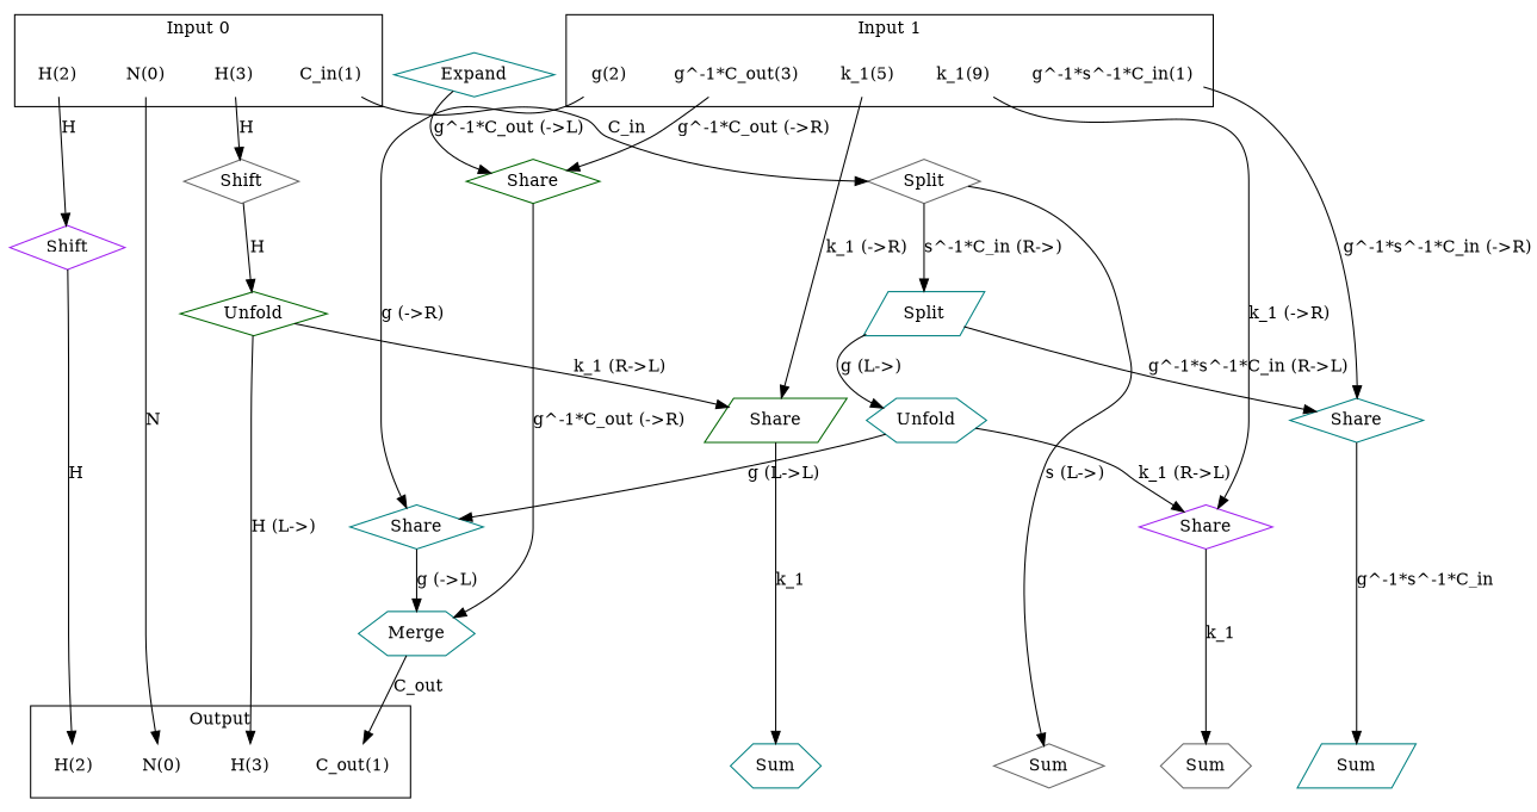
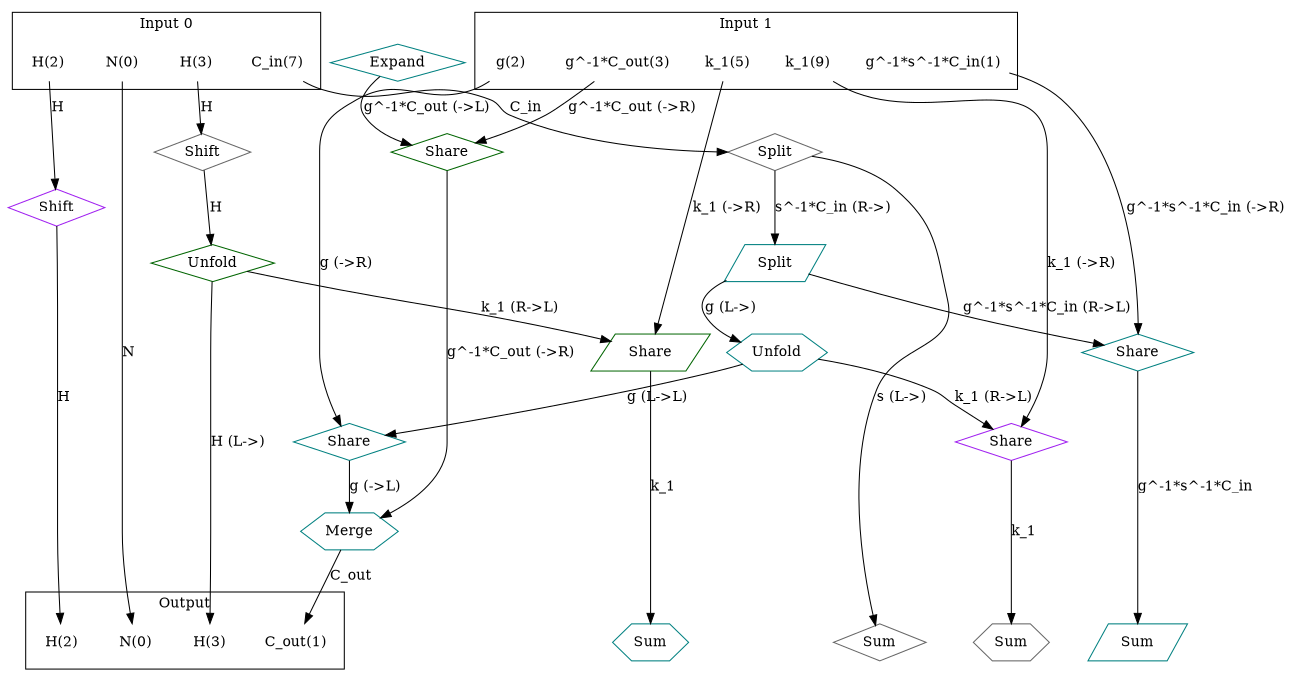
  digraph {
    newrank=true
    node [color=teal shape=none]
    n1 [color=gray40 label=Sum shape=diamond]
    n2 [label=Sum shape=hexagon]
    n3 [color=gray40 label=Sum shape=hexagon]
    n4 [label=Sum shape=parallelogram]
    n5 [color=purple label="N(0)"]
    n6 [color=gray40 label="C_out(1)"]
    n7 [color=purple label="H(2)"]
    n8 [color=darkgreen label="H(3)"]
    n9 [color=darkgreen label="N(0)"]
-   n10 [label="C_in(1)"]
+   n10 [label="C_in(7)"]
    n11 [label="H(2)"]
    n12 [color=purple label="H(3)"]
    n13 [color=gray40 label="k_1(9)"]
    n14 [label="g^-1*s^-1*C_in(1)"]
    n15 [label="g(2)"]
    n16 [label="g^-1*C_out(3)"]
    n17 [color=gray40 label="k_1(5)"]
    n18 [color=gray40 label=Split shape=diamond]
    n19 [color=purple label=Shift shape=diamond]
    n20 [color=gray40 label=Shift shape=diamond]
    n21 [color=purple label=Share shape=diamond]
    n22 [label=Share shape=diamond]
    n23 [label=Share shape=diamond]
    n24 [color=darkgreen label=Share shape=diamond]
    n25 [color=darkgreen label=Share shape=parallelogram]
    n26 [label=Merge shape=hexagon]
    n27 [label=Expand shape=diamond]
    n28 [color=darkgreen label=Unfold shape=diamond]
    n29 [label=Unfold shape=hexagon]
    n30 [label=Split shape=parallelogram]
    subgraph sub_1 {
      rank=same
      n1
      n2
      n3
      n4
      n5
      n6
      n7
      n8
    }
    subgraph sub_2 {
      rank=same
      n9
      n10
      n11
      n12
      n13
      n14
      n15
      n16
      n17
    }
    subgraph cluster_3 {
      label=Output
      n5
      n6
      n7
      n8
    }
    subgraph cluster_4 {
      label="Input 0"
      n9
      n10
      n11
      n12
    }
    subgraph cluster_5 {
      label="Input 1"
      n13
      n14
      n15
      n16
      n17
    }
    n9 -> n5 [label=N]
    n10 -> n18 [label=C_in]
    n11 -> n19 [label=H]
    n12 -> n20 [label=H]
    n13 -> n21 [label="k_1 (->R)"]
    n14 -> n22 [label="g^-1*s^-1*C_in (->R)"]
    n15 -> n23 [label="g (->R)"]
    n16 -> n24 [label="g^-1*C_out (->R)"]
    n17 -> n25 [label="k_1 (->R)"]
    n18 -> n1 [label="s (L->)"]
    n18 -> n30 [label="s^-1*C_in (R->)"]
    n19 -> n7 [label=H]
    n20 -> n28 [label=H]
    n21 -> n3 [label=k_1]
    n22 -> n4 [label="g^-1*s^-1*C_in"]
    n23 -> n26 [label="g (->L)"]
    n24 -> n26 [label="g^-1*C_out (->R)"]
    n25 -> n2 [label=k_1]
    n26 -> n6 [label=C_out]
    n27 -> n24 [label="g^-1*C_out (->L)"]
    n28 -> n8 [label="H (L->)"]
    n28 -> n25 [label="k_1 (R->L)"]
    n29 -> n21 [label="k_1 (R->L)"]
    n29 -> n23 [label="g (L->L)"]
    n30 -> n22 [label="g^-1*s^-1*C_in (R->L)"]
    n30 -> n29 [label="g (L->)"]
  }
